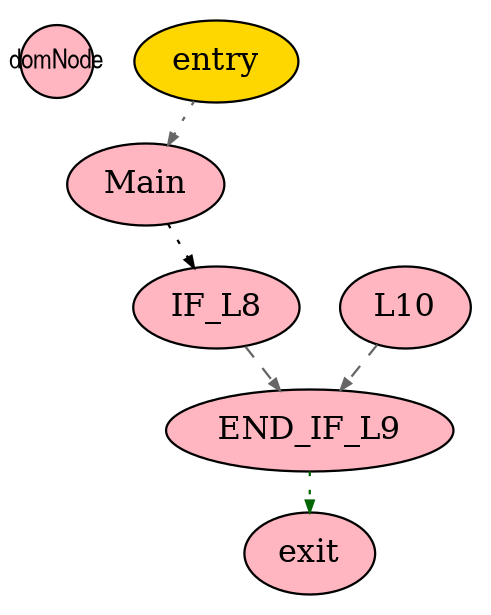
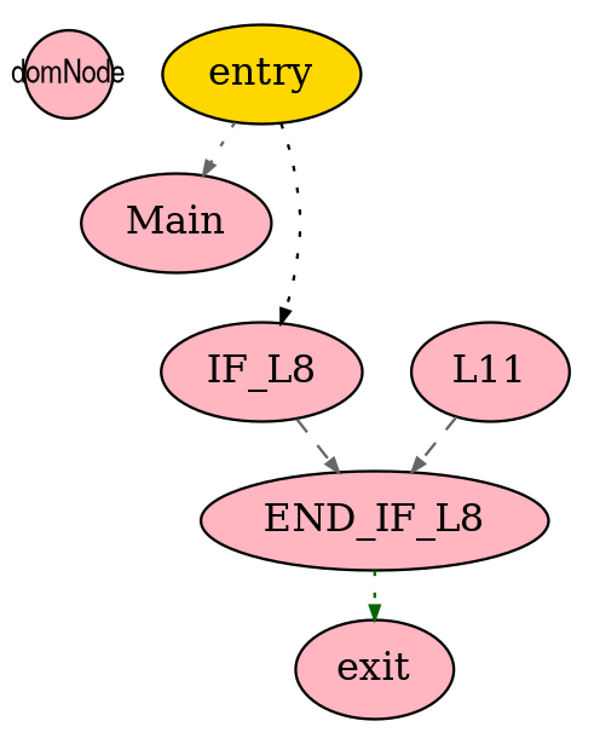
  digraph {
    ranksep=.25
    node [fillcolor=lightpink style=filled]
    edge [arrowsize=.5 color=gray40 style=dotted]
    domNode [fixedsize=true fontname=ArialNarrow fontsize=12 height=.45 shape=circle]
    entry [fillcolor=gold]
    Main
    IF_L8
-   L10
-   END_IF_L8 [label=END_IF_L9]
+   L10 [label=L11]
+   END_IF_L8
    exit
    entry -> Main
-   Main -> IF_L8 [color=black]
+   entry -> IF_L8 [color=black]
    IF_L8 -> END_IF_L8 [style=dashed]
    L10 -> END_IF_L8 [style=dashed]
    END_IF_L8 -> exit [color=darkgreen]
  }
